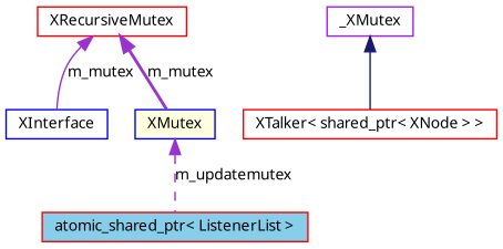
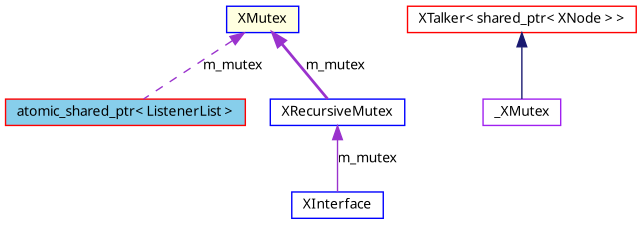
  digraph {
    node [color=blue fillcolor=white fontname="FreeSans.ttf" fontsize=10 shape=record style=filled]
    edge [color=darkorchid3 dir=back fontname="FreeSans.ttf" fontsize=10 labelfontname="FreeSans.ttf" labelfontsize=10 style=solid]
    n1 [fontcolor=black height=0.2 label=XInterface width=0.4]
    n2 [color=red height=0.2 label="XTalker\< shared_ptr\< XNode \> \>" width=0.4]
    n3 [color=purple height=0.2 label=_XMutex width=0.4]
    n4 [color=red fillcolor=skyblue height=0.2 label="atomic_shared_ptr\< ListenerList \>" width=0.4]
    n5 [fillcolor=lightyellow height=0.2 label=XMutex width=0.4]
-   n6 [color=red height=0.2 label=XRecursiveMutex width=0.4]
-   n3 -> n2 [color=midnightblue]
-   n5 -> n4 [label=m_updatemutex style=dashed]
-   n6 -> n5 [label=m_mutex style=bold]
+   n6 [height=0.2 label=XRecursiveMutex width=0.4]
+   n2 -> n3 [color=midnightblue]
+   n5 -> n4 [label=m_mutex style=dashed]
+   n5 -> n6 [label=m_mutex style=bold]
    n6 -> n1 [label=m_mutex]
  }
